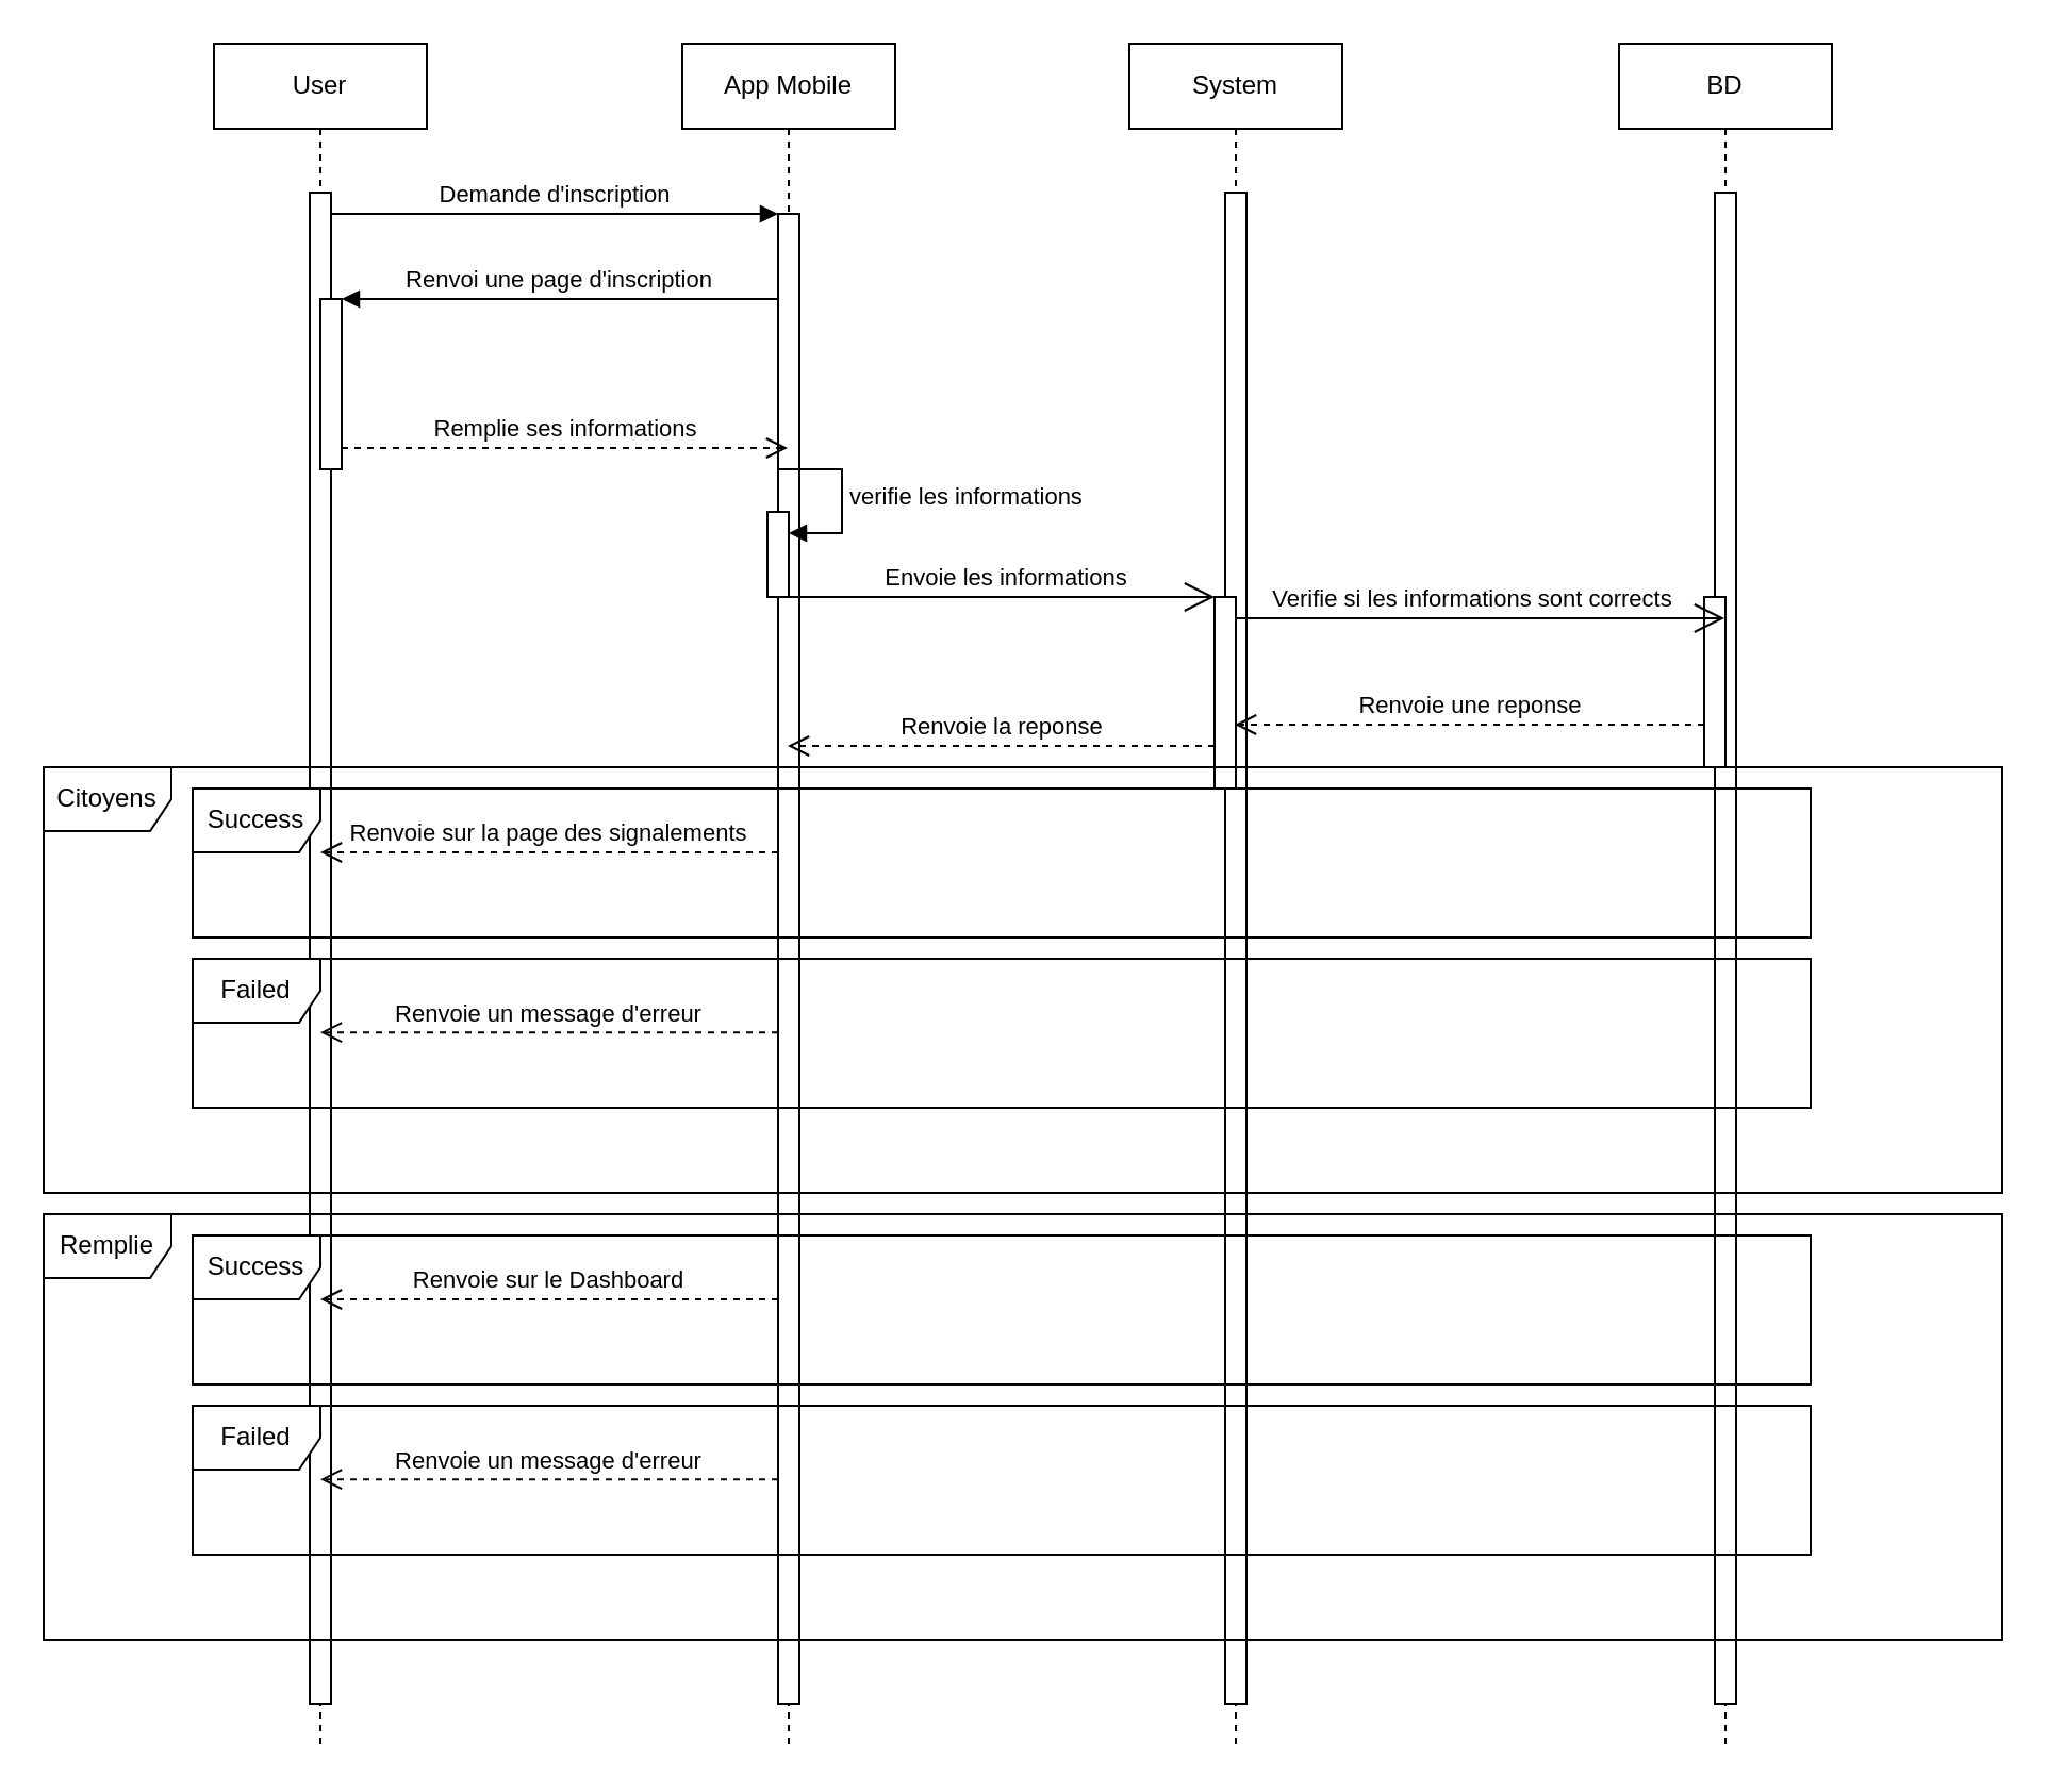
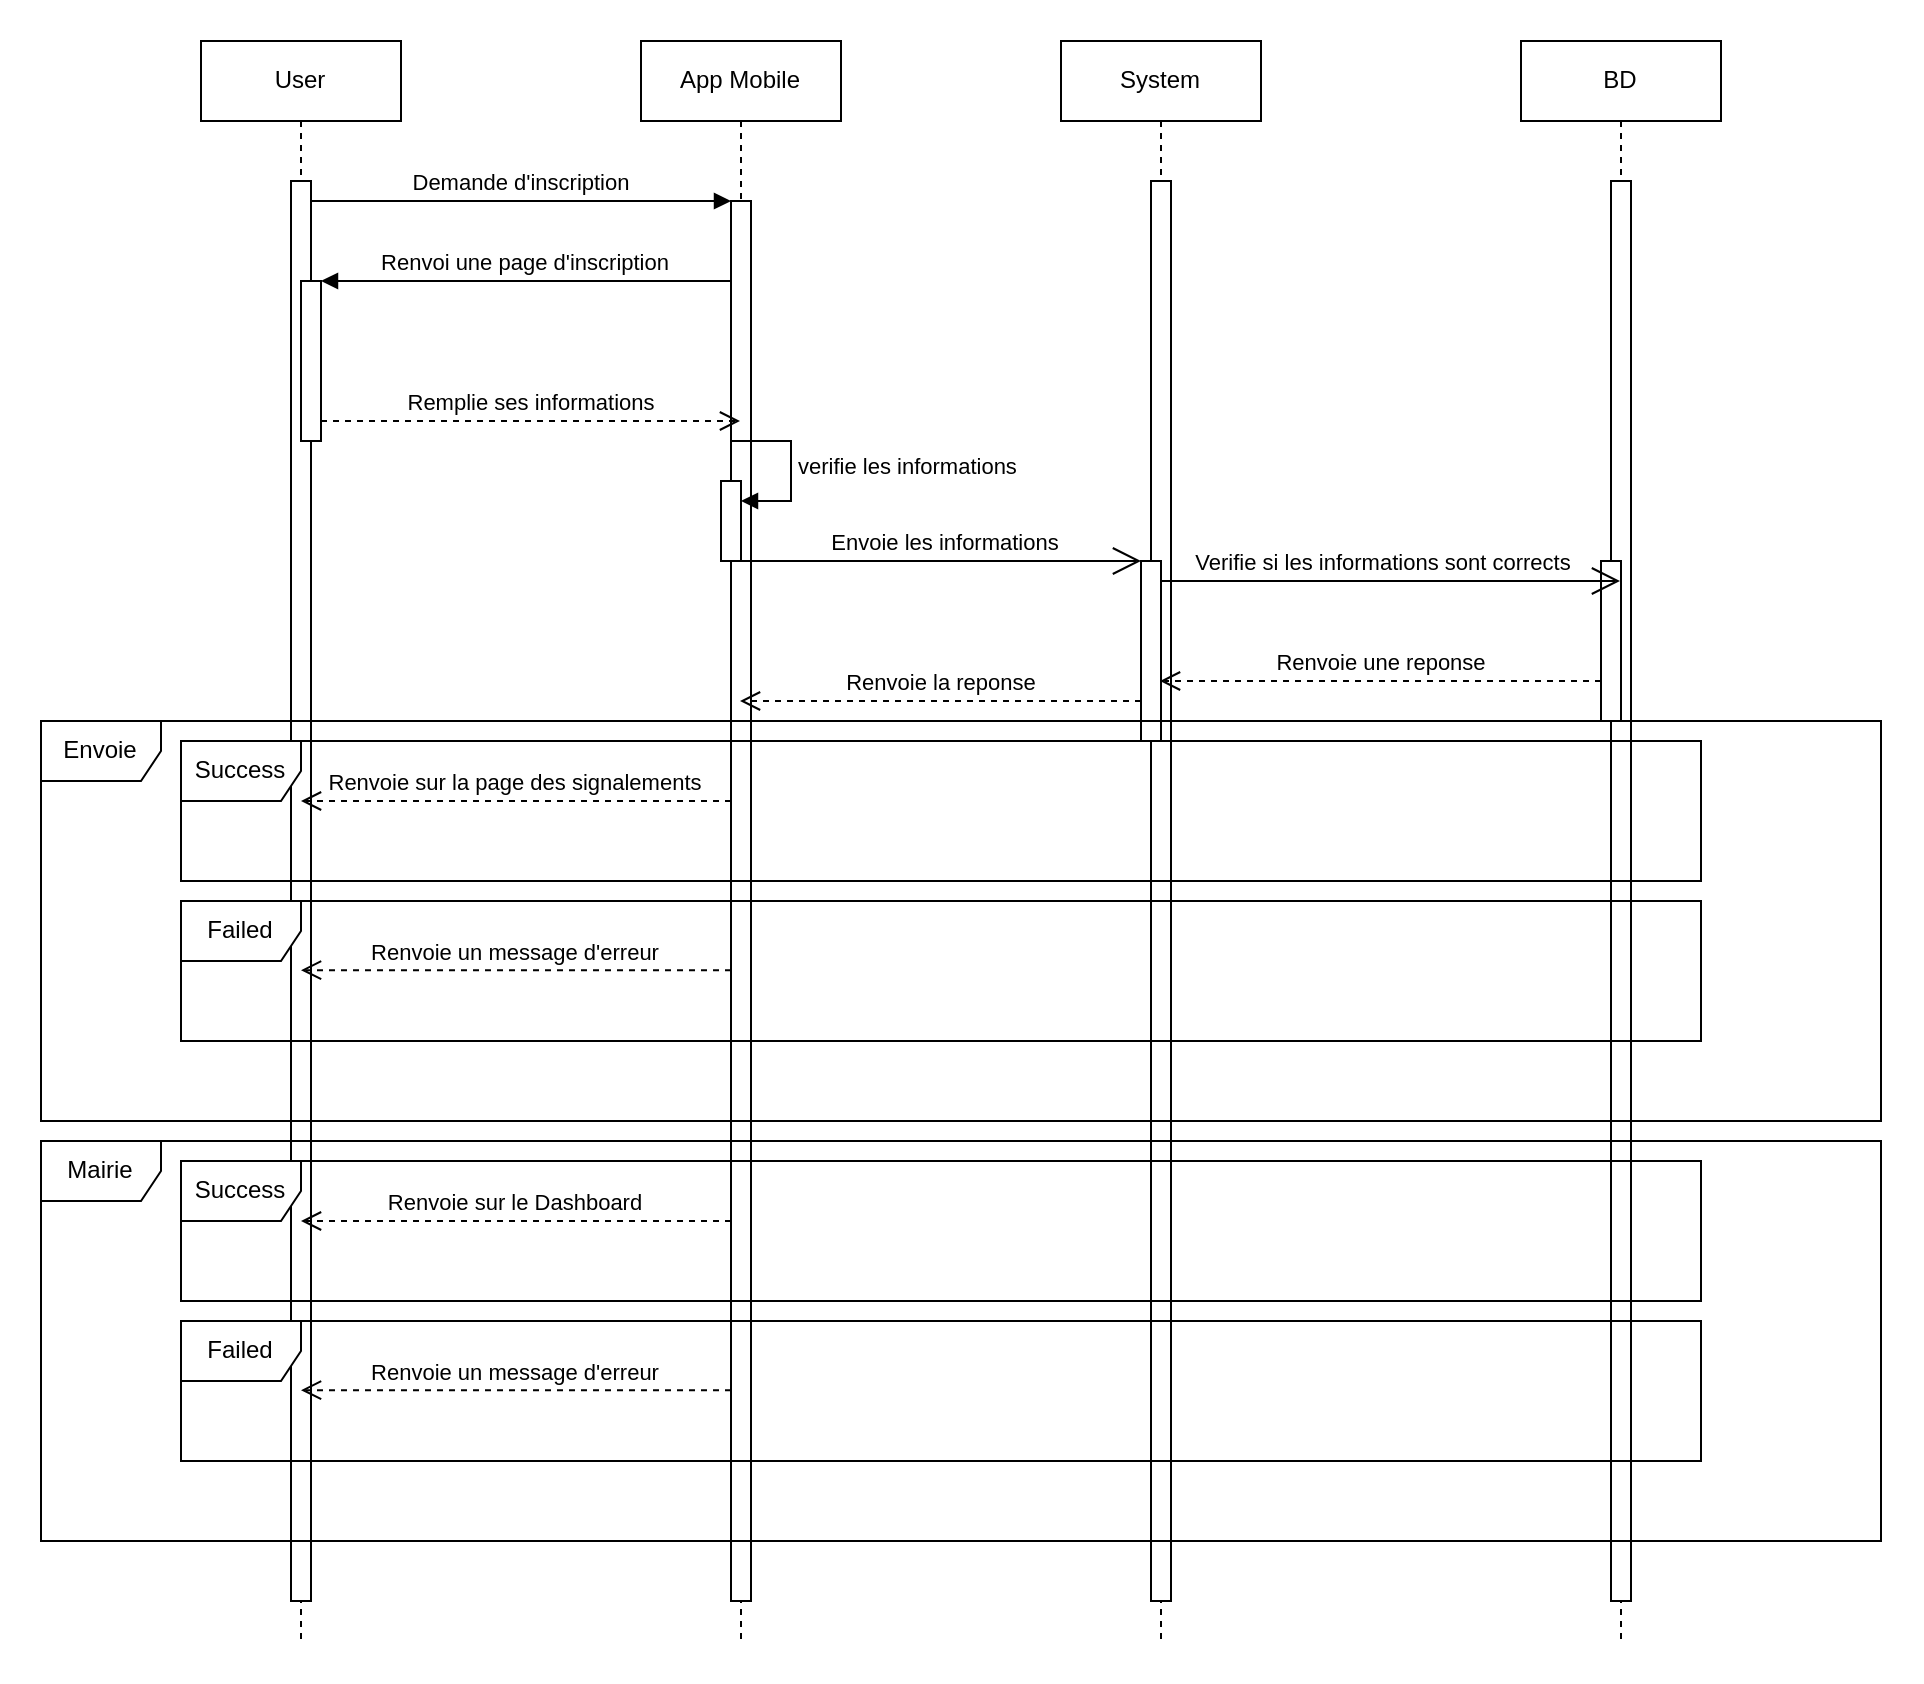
  <mxCell id="0" />
  <mxCell id="1" parent="0" />
  <mxCell id="2" value="User" style="shape=umlLifeline;perimeter=lifelinePerimeter;whiteSpace=wrap;html=1;container=0;dropTarget=0;collapsible=0;recursiveResize=0;outlineConnect=0;portConstraint=eastwest;newEdgeStyle={&quot;edgeStyle&quot;:&quot;elbowEdgeStyle&quot;,&quot;elbow&quot;:&quot;vertical&quot;,&quot;curved&quot;:0,&quot;rounded&quot;:0};" parent="1" vertex="1"><mxGeometry x="100" y="20" width="100" height="800" as="geometry" /></mxCell>
  <mxCell id="3" value="" style="html=1;points=[];perimeter=orthogonalPerimeter;outlineConnect=0;targetShapes=umlLifeline;portConstraint=eastwest;newEdgeStyle={&quot;edgeStyle&quot;:&quot;elbowEdgeStyle&quot;,&quot;elbow&quot;:&quot;vertical&quot;,&quot;curved&quot;:0,&quot;rounded&quot;:0};" parent="2" vertex="1"><mxGeometry x="45" y="70" width="10" height="710" as="geometry" /></mxCell>
  <mxCell id="4" value="" style="html=1;points=[];perimeter=orthogonalPerimeter;outlineConnect=0;targetShapes=umlLifeline;portConstraint=eastwest;newEdgeStyle={&quot;edgeStyle&quot;:&quot;elbowEdgeStyle&quot;,&quot;elbow&quot;:&quot;vertical&quot;,&quot;curved&quot;:0,&quot;rounded&quot;:0};" parent="2" vertex="1"><mxGeometry x="50" y="120" width="10" height="80" as="geometry" /></mxCell>
  <mxCell id="5" value="App Mobile" style="shape=umlLifeline;perimeter=lifelinePerimeter;whiteSpace=wrap;html=1;container=0;dropTarget=0;collapsible=0;recursiveResize=0;outlineConnect=0;portConstraint=eastwest;newEdgeStyle={&quot;edgeStyle&quot;:&quot;elbowEdgeStyle&quot;,&quot;elbow&quot;:&quot;vertical&quot;,&quot;curved&quot;:0,&quot;rounded&quot;:0};" parent="1" vertex="1"><mxGeometry x="320" y="20" width="100" height="800" as="geometry" /></mxCell>
  <mxCell id="6" value="" style="html=1;points=[];perimeter=orthogonalPerimeter;outlineConnect=0;targetShapes=umlLifeline;portConstraint=eastwest;newEdgeStyle={&quot;edgeStyle&quot;:&quot;elbowEdgeStyle&quot;,&quot;elbow&quot;:&quot;vertical&quot;,&quot;curved&quot;:0,&quot;rounded&quot;:0};" parent="5" vertex="1"><mxGeometry x="45" y="80" width="10" height="700" as="geometry" /></mxCell>
  <mxCell id="7" value="" style="html=1;points=[[0,0,0,0,5],[0,1,0,0,-5],[1,0,0,0,5],[1,1,0,0,-5]];perimeter=orthogonalPerimeter;outlineConnect=0;targetShapes=umlLifeline;portConstraint=eastwest;newEdgeStyle={&quot;curved&quot;:0,&quot;rounded&quot;:0};" parent="5" vertex="1"><mxGeometry x="40" y="220" width="10" height="40" as="geometry" /></mxCell>
  <mxCell id="8" value="verifie les informations" style="html=1;align=left;spacingLeft=2;endArrow=block;rounded=0;edgeStyle=orthogonalEdgeStyle;curved=0;rounded=0;" parent="5" target="7" edge="1"><mxGeometry relative="1" as="geometry"><mxPoint x="45" y="200" as="sourcePoint" /><Array as="points"><mxPoint x="75" y="230" /></Array></mxGeometry></mxCell>
  <mxCell id="9" value="Demande d'inscription" style="html=1;verticalAlign=bottom;endArrow=block;edgeStyle=elbowEdgeStyle;elbow=vertical;curved=0;rounded=0;" parent="1" source="3" target="6" edge="1"><mxGeometry relative="1" as="geometry"><mxPoint x="255" y="110" as="sourcePoint" /><Array as="points"><mxPoint x="240" y="100" /></Array></mxGeometry></mxCell>
  <mxCell id="10" value="Renvoi une page d'inscription" style="html=1;verticalAlign=bottom;endArrow=block;edgeStyle=elbowEdgeStyle;elbow=horizontal;curved=0;rounded=0;" parent="1" source="6" target="4" edge="1"><mxGeometry relative="1" as="geometry"><mxPoint x="235" y="140" as="sourcePoint" /><Array as="points"><mxPoint x="250" y="140" /></Array></mxGeometry></mxCell>
  <mxCell id="11" value="System" style="shape=umlLifeline;perimeter=lifelinePerimeter;whiteSpace=wrap;html=1;container=0;dropTarget=0;collapsible=0;recursiveResize=0;outlineConnect=0;portConstraint=eastwest;newEdgeStyle={&quot;edgeStyle&quot;:&quot;elbowEdgeStyle&quot;,&quot;elbow&quot;:&quot;vertical&quot;,&quot;curved&quot;:0,&quot;rounded&quot;:0};" parent="1" vertex="1"><mxGeometry x="530" y="20" width="100" height="800" as="geometry" /></mxCell>
  <mxCell id="12" value="" style="html=1;points=[];perimeter=orthogonalPerimeter;outlineConnect=0;targetShapes=umlLifeline;portConstraint=eastwest;newEdgeStyle={&quot;edgeStyle&quot;:&quot;elbowEdgeStyle&quot;,&quot;elbow&quot;:&quot;vertical&quot;,&quot;curved&quot;:0,&quot;rounded&quot;:0};" parent="11" vertex="1"><mxGeometry x="45" y="70" width="10" height="710" as="geometry" /></mxCell>
  <mxCell id="13" value="" style="html=1;points=[[0,0,0,0,5],[0,1,0,0,-5],[1,0,0,0,5],[1,1,0,0,-5]];perimeter=orthogonalPerimeter;outlineConnect=0;targetShapes=umlLifeline;portConstraint=eastwest;newEdgeStyle={&quot;curved&quot;:0,&quot;rounded&quot;:0};" parent="11" vertex="1"><mxGeometry x="40" y="260" width="10" height="90" as="geometry" /></mxCell>
  <mxCell id="14" value="BD" style="shape=umlLifeline;perimeter=lifelinePerimeter;whiteSpace=wrap;html=1;container=0;dropTarget=0;collapsible=0;recursiveResize=0;outlineConnect=0;portConstraint=eastwest;newEdgeStyle={&quot;edgeStyle&quot;:&quot;elbowEdgeStyle&quot;,&quot;elbow&quot;:&quot;vertical&quot;,&quot;curved&quot;:0,&quot;rounded&quot;:0};" parent="1" vertex="1"><mxGeometry x="760" y="20" width="100" height="800" as="geometry" /></mxCell>
  <mxCell id="15" value="" style="html=1;points=[];perimeter=orthogonalPerimeter;outlineConnect=0;targetShapes=umlLifeline;portConstraint=eastwest;newEdgeStyle={&quot;edgeStyle&quot;:&quot;elbowEdgeStyle&quot;,&quot;elbow&quot;:&quot;vertical&quot;,&quot;curved&quot;:0,&quot;rounded&quot;:0};" parent="14" vertex="1"><mxGeometry x="45" y="70" width="10" height="710" as="geometry" /></mxCell>
  <mxCell id="16" value="" style="html=1;points=[];perimeter=orthogonalPerimeter;outlineConnect=0;targetShapes=umlLifeline;portConstraint=eastwest;newEdgeStyle={&quot;edgeStyle&quot;:&quot;elbowEdgeStyle&quot;,&quot;elbow&quot;:&quot;vertical&quot;,&quot;curved&quot;:0,&quot;rounded&quot;:0};" parent="14" vertex="1"><mxGeometry x="40" y="260" width="10" height="80" as="geometry" /></mxCell>
  <mxCell id="17" value="Failed" style="shape=umlFrame;whiteSpace=wrap;html=1;pointerEvents=0;" parent="1" vertex="1"><mxGeometry x="90" y="450" width="760" height="70" as="geometry" /></mxCell>
  <mxCell id="18" value="Remplie ses informations" style="html=1;verticalAlign=bottom;endArrow=open;dashed=1;endSize=8;curved=0;rounded=0;" parent="1" target="5" edge="1"><mxGeometry relative="1" as="geometry"><mxPoint x="160" y="210" as="sourcePoint" /><mxPoint x="269.5" y="210" as="targetPoint" /></mxGeometry></mxCell>
  <mxCell id="19" value="Renvoie une reponse" style="html=1;verticalAlign=bottom;endArrow=open;dashed=1;endSize=8;curved=0;rounded=0;" parent="1" target="11" edge="1"><mxGeometry relative="1" as="geometry"><mxPoint x="800" y="340" as="sourcePoint" /><mxPoint x="720" y="340" as="targetPoint" /></mxGeometry></mxCell>
  <mxCell id="20" value="" style="endArrow=open;endFill=1;endSize=12;html=1;rounded=0;" parent="1" edge="1"><mxGeometry width="160" relative="1" as="geometry"><mxPoint x="370" y="280" as="sourcePoint" /><mxPoint x="570" y="280" as="targetPoint" /></mxGeometry></mxCell>
  <mxCell id="21" value="Envoie les informations" style="edgeLabel;html=1;align=center;verticalAlign=middle;resizable=0;points=[];" parent="20" vertex="1" connectable="0"><mxGeometry x="0.045" y="-1" relative="1" as="geometry"><mxPoint x="-4" y="-11" as="offset" /></mxGeometry></mxCell>
  <mxCell id="22" value="" style="endArrow=open;endFill=1;endSize=12;html=1;rounded=0;" parent="1" target="14" edge="1"><mxGeometry width="160" relative="1" as="geometry"><mxPoint x="580" y="290" as="sourcePoint" /><mxPoint x="740" y="290" as="targetPoint" /></mxGeometry></mxCell>
  <mxCell id="23" value="Verifie si les informations sont corrects" style="edgeLabel;html=1;align=center;verticalAlign=middle;resizable=0;points=[];" parent="22" vertex="1" connectable="0"><mxGeometry x="-0.082" y="-3" relative="1" as="geometry"><mxPoint x="5" y="-13" as="offset" /></mxGeometry></mxCell>
  <mxCell id="24" value="Renvoie la reponse" style="html=1;verticalAlign=bottom;endArrow=open;dashed=1;endSize=8;curved=0;rounded=0;" parent="1" target="5" edge="1"><mxGeometry relative="1" as="geometry"><mxPoint x="570" y="350" as="sourcePoint" /><mxPoint x="490" y="350" as="targetPoint" /></mxGeometry></mxCell>
  <mxCell id="25" value="Renvoie sur la page des signalements" style="html=1;verticalAlign=bottom;endArrow=open;dashed=1;endSize=8;curved=0;rounded=0;" parent="1" source="6" edge="1"><mxGeometry relative="1" as="geometry"><mxPoint x="230" y="400" as="sourcePoint" /><mxPoint x="150" y="400" as="targetPoint" /></mxGeometry></mxCell>
  <mxCell id="26" value="Success" style="shape=umlFrame;whiteSpace=wrap;html=1;pointerEvents=0;" parent="1" vertex="1"><mxGeometry x="90" y="370" width="760" height="70" as="geometry" /></mxCell>
  <mxCell id="27" value="Renvoie un message d'erreur" style="html=1;verticalAlign=bottom;endArrow=open;dashed=1;endSize=8;curved=0;rounded=0;" parent="1" edge="1"><mxGeometry relative="1" as="geometry"><mxPoint x="365" y="484.58" as="sourcePoint" /><mxPoint x="150" y="484.58" as="targetPoint" /></mxGeometry></mxCell>
- <mxCell id="28" value="Citoyens" style="shape=umlFrame;whiteSpace=wrap;html=1;pointerEvents=0;" vertex="1" parent="1"><mxGeometry x="20" y="360" width="920" height="200" as="geometry" /></mxCell>
+ <mxCell id="28" value="Envoie" style="shape=umlFrame;whiteSpace=wrap;html=1;pointerEvents=0;" vertex="1" parent="1"><mxGeometry x="20" y="360" width="920" height="200" as="geometry" /></mxCell>
  <mxCell id="29" value="Failed" style="shape=umlFrame;whiteSpace=wrap;html=1;pointerEvents=0;" vertex="1" parent="1"><mxGeometry x="90" y="660" width="760" height="70" as="geometry" /></mxCell>
  <mxCell id="30" value="Renvoie sur le Dashboard" style="html=1;verticalAlign=bottom;endArrow=open;dashed=1;endSize=8;curved=0;rounded=0;" edge="1" parent="1"><mxGeometry relative="1" as="geometry"><mxPoint x="365" y="610" as="sourcePoint" /><mxPoint x="150" y="610" as="targetPoint" /></mxGeometry></mxCell>
  <mxCell id="31" value="Success" style="shape=umlFrame;whiteSpace=wrap;html=1;pointerEvents=0;" vertex="1" parent="1"><mxGeometry x="90" y="580" width="760" height="70" as="geometry" /></mxCell>
  <mxCell id="32" value="Renvoie un message d'erreur" style="html=1;verticalAlign=bottom;endArrow=open;dashed=1;endSize=8;curved=0;rounded=0;" edge="1" parent="1"><mxGeometry relative="1" as="geometry"><mxPoint x="365" y="694.58" as="sourcePoint" /><mxPoint x="150" y="694.58" as="targetPoint" /></mxGeometry></mxCell>
- <mxCell id="33" value="Remplie" style="shape=umlFrame;whiteSpace=wrap;html=1;pointerEvents=0;" vertex="1" parent="1"><mxGeometry x="20" y="570" width="920" height="200" as="geometry" /></mxCell>
+ <mxCell id="33" value="Mairie" style="shape=umlFrame;whiteSpace=wrap;html=1;pointerEvents=0;" vertex="1" parent="1"><mxGeometry x="20" y="570" width="920" height="200" as="geometry" /></mxCell>
